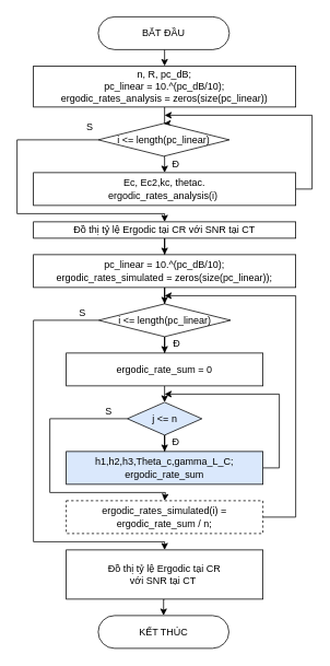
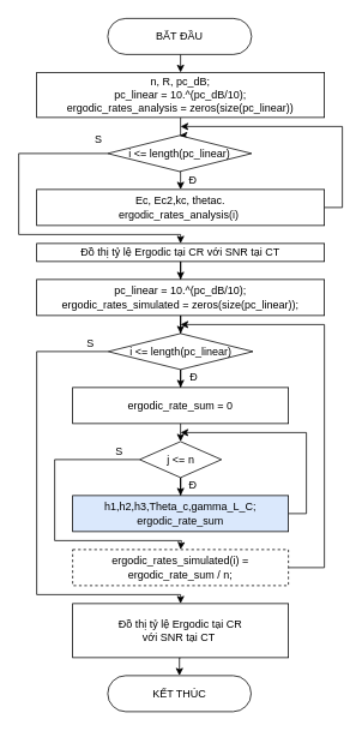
  <mxCell id="0" />
  <mxCell id="1" parent="0" />
  <mxCell id="2" style="edgeStyle=orthogonalEdgeStyle;rounded=0;orthogonalLoop=1;jettySize=auto;html=1;exitX=0.5;exitY=1;exitDx=0;exitDy=0;entryX=0.5;entryY=0;entryDx=0;entryDy=0;" parent="1" source="3" target="5" edge="1"><mxGeometry relative="1" as="geometry" /></mxCell>
  <mxCell id="3" value="BẮT ĐẦU&lt;br&gt;" style="rounded=1;whiteSpace=wrap;html=1;arcSize=50;" parent="1" vertex="1"><mxGeometry x="119" y="20" width="160" height="40" as="geometry" /></mxCell>
  <mxCell id="4" value="" style="edgeStyle=orthogonalEdgeStyle;rounded=0;orthogonalLoop=1;jettySize=auto;html=1;" parent="1" source="5" target="8" edge="1"><mxGeometry relative="1" as="geometry" /></mxCell>
  <mxCell id="5" value="&lt;span&gt;n, R, pc_dB;&lt;br&gt;&lt;/span&gt;pc_linear = 10.^(pc_dB/10);&lt;br&gt;&lt;span&gt;ergodic_rates_analysis = zeros(size(pc_linear))&lt;br&gt;&lt;/span&gt;" style="rounded=0;whiteSpace=wrap;html=1;" parent="1" vertex="1"><mxGeometry x="40" y="80" width="320" height="50" as="geometry" /></mxCell>
  <mxCell id="6" style="edgeStyle=orthogonalEdgeStyle;rounded=0;orthogonalLoop=1;jettySize=auto;html=1;exitX=0.5;exitY=1;exitDx=0;exitDy=0;entryX=0.5;entryY=0;entryDx=0;entryDy=0;" parent="1" source="8" target="14" edge="1"><mxGeometry relative="1" as="geometry" /></mxCell>
  <mxCell id="7" style="edgeStyle=orthogonalEdgeStyle;rounded=0;orthogonalLoop=1;jettySize=auto;html=1;exitX=0;exitY=0.5;exitDx=0;exitDy=0;entryX=0.5;entryY=0;entryDx=0;entryDy=0;" parent="1" source="8" target="10" edge="1"><mxGeometry relative="1" as="geometry"><Array as="points"><mxPoint x="20" y="170" /><mxPoint x="20" y="260" /><mxPoint x="200" y="260" /></Array></mxGeometry></mxCell>
  <mxCell id="8" value="i &amp;lt;=&amp;nbsp;length(pc_linear)" style="rhombus;whiteSpace=wrap;html=1;" parent="1" vertex="1"><mxGeometry x="119" y="150" width="160" height="40" as="geometry" /></mxCell>
  <mxCell id="9" value="" style="edgeStyle=orthogonalEdgeStyle;rounded=0;orthogonalLoop=1;jettySize=auto;html=1;" parent="1" source="10" target="16" edge="1"><mxGeometry relative="1" as="geometry" /></mxCell>
  <mxCell id="10" value="Đồ thị tỷ lệ Ergodic tại CR với SNR tại CT" style="rounded=0;whiteSpace=wrap;html=1;" parent="1" vertex="1"><mxGeometry x="40" y="270" width="320" height="20" as="geometry" /></mxCell>
  <mxCell id="11" value="Đ" style="text;html=1;strokeColor=none;fillColor=none;align=center;verticalAlign=middle;whiteSpace=wrap;rounded=0;" parent="1" vertex="1"><mxGeometry x="204" y="195" width="20" height="10" as="geometry" /></mxCell>
  <mxCell id="12" value="S" style="text;html=1;strokeColor=none;fillColor=none;align=center;verticalAlign=middle;whiteSpace=wrap;rounded=0;" parent="1" vertex="1"><mxGeometry x="99" y="150" width="20" height="10" as="geometry" /></mxCell>
  <mxCell id="13" style="edgeStyle=orthogonalEdgeStyle;rounded=0;orthogonalLoop=1;jettySize=auto;html=1;exitX=1;exitY=0.5;exitDx=0;exitDy=0;" parent="1" source="14" edge="1"><mxGeometry relative="1" as="geometry"><mxPoint x="200" y="140" as="targetPoint" /><Array as="points"><mxPoint x="380" y="230" /><mxPoint x="380" y="140" /></Array></mxGeometry></mxCell>
  <mxCell id="14" value="Ec, Ec2,kc, thetac.&lt;br&gt;ergodic_rates_analysis(i)&amp;nbsp;" style="rounded=0;whiteSpace=wrap;html=1;" parent="1" vertex="1"><mxGeometry x="40" y="210" width="320" height="40" as="geometry" /></mxCell>
  <mxCell id="15" value="" style="edgeStyle=orthogonalEdgeStyle;rounded=0;orthogonalLoop=1;jettySize=auto;html=1;" parent="1" source="16" target="19" edge="1"><mxGeometry relative="1" as="geometry" /></mxCell>
  <mxCell id="16" value="&lt;span&gt;pc_linear = 10.^(pc_dB/10);&lt;br&gt;ergodic_rates_simulated = zeros(size(pc_linear));&lt;br&gt;&lt;/span&gt;" style="rounded=0;whiteSpace=wrap;html=1;" parent="1" vertex="1"><mxGeometry x="40" y="310" width="320" height="40" as="geometry" /></mxCell>
  <mxCell id="17" value="" style="edgeStyle=orthogonalEdgeStyle;rounded=0;orthogonalLoop=1;jettySize=auto;html=1;" parent="1" source="19" target="24" edge="1"><mxGeometry relative="1" as="geometry" /></mxCell>
  <mxCell id="18" style="edgeStyle=orthogonalEdgeStyle;rounded=0;orthogonalLoop=1;jettySize=auto;html=1;exitX=0;exitY=0.5;exitDx=0;exitDy=0;" parent="1" source="19" target="21" edge="1"><mxGeometry relative="1" as="geometry"><mxPoint x="0" y="710" as="targetPoint" /><Array as="points"><mxPoint x="40" y="390" /><mxPoint x="40" y="660" /><mxPoint x="200" y="660" /></Array></mxGeometry></mxCell>
  <mxCell id="19" value="i &amp;lt;=&amp;nbsp;length(pc_linear)" style="rhombus;whiteSpace=wrap;html=1;" parent="1" vertex="1"><mxGeometry x="119.5" y="370" width="161" height="40" as="geometry" /></mxCell>
  <mxCell id="20" style="edgeStyle=orthogonalEdgeStyle;rounded=0;orthogonalLoop=1;jettySize=auto;html=1;exitX=0.5;exitY=1;exitDx=0;exitDy=0;entryX=0.5;entryY=0;entryDx=0;entryDy=0;" parent="1" source="21" target="35" edge="1"><mxGeometry relative="1" as="geometry" /></mxCell>
  <mxCell id="21" value="Đồ thị tỷ lệ Ergodic tại CR &lt;br&gt;với SNR tại CT&amp;nbsp;" style="rounded=0;whiteSpace=wrap;html=1;" parent="1" vertex="1"><mxGeometry x="80" y="670" width="240" height="60" as="geometry" /></mxCell>
  <mxCell id="22" value="S" style="text;html=1;strokeColor=none;fillColor=none;align=center;verticalAlign=middle;whiteSpace=wrap;rounded=0;" parent="1" vertex="1"><mxGeometry x="121.5" y="496" width="20" height="10" as="geometry" /></mxCell>
  <mxCell id="23" style="edgeStyle=orthogonalEdgeStyle;rounded=0;orthogonalLoop=1;jettySize=auto;html=1;exitX=0.5;exitY=1;exitDx=0;exitDy=0;entryX=0.5;entryY=0;entryDx=0;entryDy=0;" parent="1" source="24" target="27" edge="1"><mxGeometry relative="1" as="geometry" /></mxCell>
  <mxCell id="24" value="ergodic_rate_sum = 0" style="rounded=0;whiteSpace=wrap;html=1;" parent="1" vertex="1"><mxGeometry x="80" y="430" width="240" height="40" as="geometry" /></mxCell>
  <mxCell id="25" value="" style="edgeStyle=orthogonalEdgeStyle;rounded=0;orthogonalLoop=1;jettySize=auto;html=1;" parent="1" source="27" target="29" edge="1"><mxGeometry relative="1" as="geometry" /></mxCell>
  <mxCell id="26" value="" style="edgeStyle=orthogonalEdgeStyle;rounded=0;orthogonalLoop=1;jettySize=auto;html=1;entryX=0.5;entryY=0;entryDx=0;entryDy=0;" parent="1" source="27" target="31" edge="1"><mxGeometry relative="1" as="geometry"><Array as="points"><mxPoint x="60" y="510" /><mxPoint x="60" y="600" /><mxPoint x="201" y="600" /><mxPoint x="201" y="610" /></Array></mxGeometry></mxCell>
- <mxCell id="27" value="j &amp;lt;= n" style="rhombus;whiteSpace=wrap;html=1;fillColor=#dae8fc;" parent="1" vertex="1"><mxGeometry x="154.5" y="490" width="91" height="40" as="geometry" /></mxCell>
+ <mxCell id="27" value="j &amp;lt;= n" style="rhombus;whiteSpace=wrap;html=1;" parent="1" vertex="1"><mxGeometry x="154.5" y="490" width="91" height="40" as="geometry" /></mxCell>
  <mxCell id="28" style="edgeStyle=orthogonalEdgeStyle;rounded=0;orthogonalLoop=1;jettySize=auto;html=1;exitX=1;exitY=0.5;exitDx=0;exitDy=0;" parent="1" source="29" edge="1"><mxGeometry relative="1" as="geometry"><mxPoint x="200" y="480" as="targetPoint" /><Array as="points"><mxPoint x="340" y="570" /><mxPoint x="340" y="480" /></Array></mxGeometry></mxCell>
  <mxCell id="29" value="h1,h2,h3,Theta_c,gamma_L_C;&lt;br&gt;ergodic_rate_sum" style="rounded=0;whiteSpace=wrap;html=1;fillColor=#dae8fc;" parent="1" vertex="1"><mxGeometry x="80" y="550" width="240" height="40" as="geometry" /></mxCell>
  <mxCell id="30" style="edgeStyle=orthogonalEdgeStyle;rounded=0;orthogonalLoop=1;jettySize=auto;html=1;exitX=1;exitY=0.5;exitDx=0;exitDy=0;" parent="1" source="31" edge="1"><mxGeometry relative="1" as="geometry"><mxPoint x="200" y="360" as="targetPoint" /><Array as="points"><mxPoint x="360" y="630" /><mxPoint x="360" y="360" /></Array></mxGeometry></mxCell>
  <mxCell id="31" value="ergodic_rates_simulated(i) = ergodic_rate_sum / n;" style="rounded=0;whiteSpace=wrap;html=1;dashed=1;" parent="1" vertex="1"><mxGeometry x="80" y="610" width="240" height="40" as="geometry" /></mxCell>
  <mxCell id="32" value="S" style="text;html=1;strokeColor=none;fillColor=none;align=center;verticalAlign=middle;whiteSpace=wrap;rounded=0;" parent="1" vertex="1"><mxGeometry x="90" y="376" width="20" height="10" as="geometry" /></mxCell>
  <mxCell id="33" value="Đ" style="text;html=1;strokeColor=none;fillColor=none;align=center;verticalAlign=middle;whiteSpace=wrap;rounded=0;" parent="1" vertex="1"><mxGeometry x="204" y="534" width="20" height="10" as="geometry" /></mxCell>
  <mxCell id="34" value="Đ" style="text;html=1;strokeColor=none;fillColor=none;align=center;verticalAlign=middle;whiteSpace=wrap;rounded=0;" parent="1" vertex="1"><mxGeometry x="205" y="414" width="20" height="10" as="geometry" /></mxCell>
  <mxCell id="35" value="KẾT THÚC" style="rounded=1;whiteSpace=wrap;html=1;arcSize=50;" parent="1" vertex="1"><mxGeometry x="119" y="750" width="159.5" height="40" as="geometry" /></mxCell>
